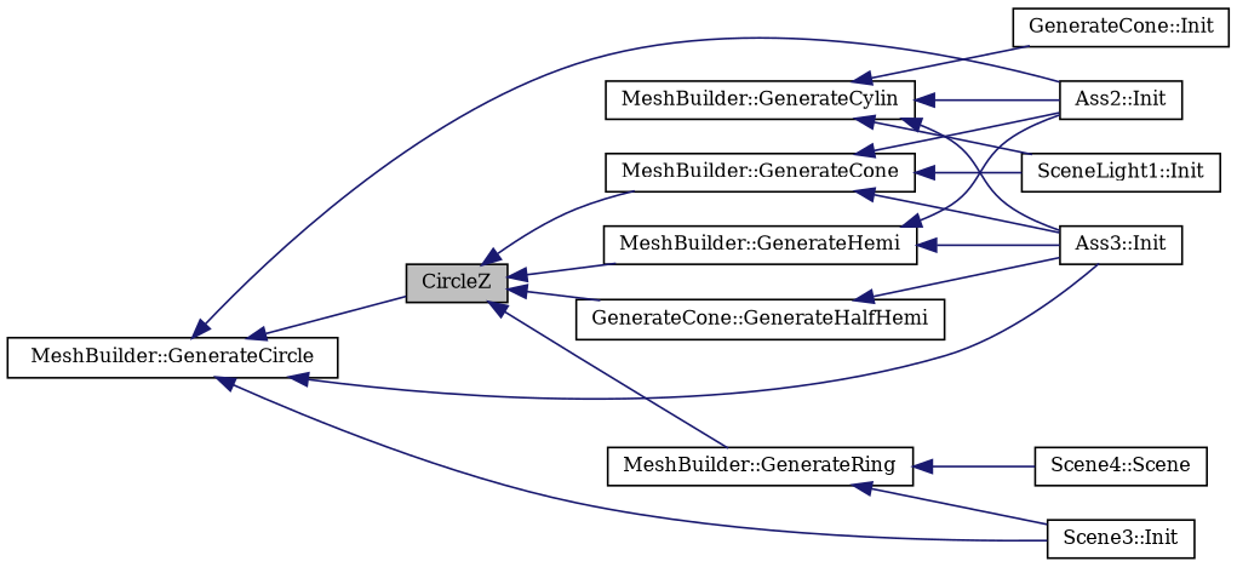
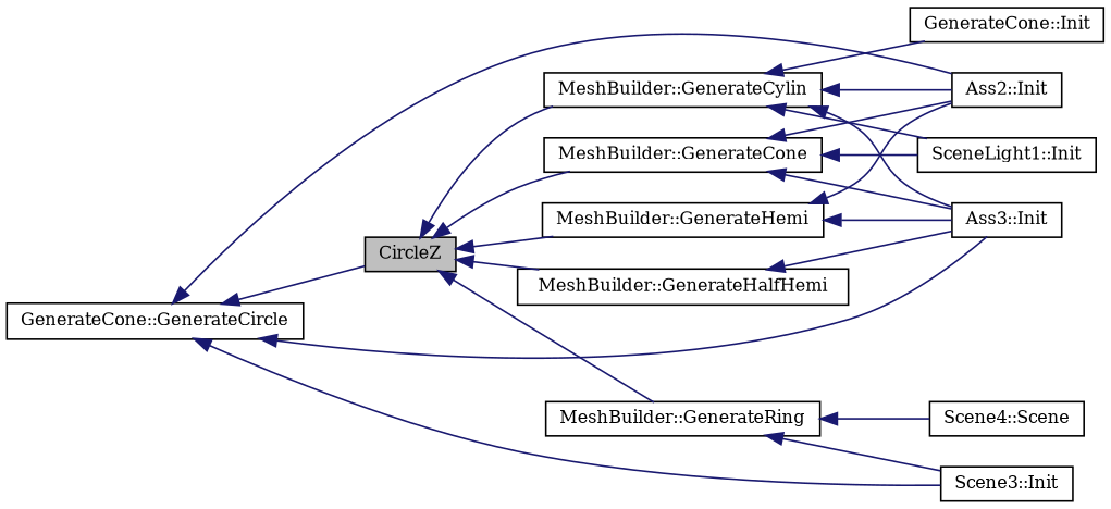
  digraph {
    fontname="DejaVu Serif"
    rankdir=LR
    node [color=black fontname="DejaVu Serif" fontsize=10 shape=record]
    edge [color=midnightblue dir=back fontname="DejaVu Serif" fontsize=10 labelfontname=Helvetica labelfontsize=10 style=solid]
    n1 [fillcolor=grey75 fontcolor=black height=0.2 label=CircleZ style=filled width=0.4]
    n2 [height=0.2 label="MeshBuilder::GenerateCone" width=0.4]
    n3 [height=0.2 label="MeshBuilder::GenerateCylin" width=0.4]
-   n4 [height=0.2 label="GenerateCone::GenerateHalfHemi" width=0.4]
+   n4 [height=0.2 label="MeshBuilder::GenerateHalfHemi" width=0.4]
    n5 [height=0.2 label="MeshBuilder::GenerateHemi" width=0.4]
    n6 [height=0.2 label="MeshBuilder::GenerateRing" width=0.4]
-   n7 [height=0.2 label="MeshBuilder::GenerateCircle" width=0.4]
+   n7 [height=0.2 label="GenerateCone::GenerateCircle" width=0.4]
    n8 [height=0.2 label="Ass2::Init" width=0.4]
    n9 [height=0.2 label="Ass3::Init" width=0.4]
    n10 [height=0.2 label="Scene3::Init" width=0.4]
    n11 [height=0.2 label="SceneLight1::Init" width=0.4]
    n12 [height=0.2 label="GenerateCone::Init" width=0.4]
    n13 [height=0.2 label="Scene4::Scene" width=0.4]
    n1 -> n2
+   n1 -> n3
    n1 -> n4
    n1 -> n5
    n1 -> n6
    n2 -> n8
    n2 -> n9
    n2 -> n11
    n3 -> n8
    n3 -> n9
    n3 -> n11
    n3 -> n12
    n4 -> n9
    n5 -> n8
    n5 -> n9
    n6 -> n10
    n6 -> n13
    n7 -> n1
    n7 -> n8
    n7 -> n9
    n7 -> n10
  }
